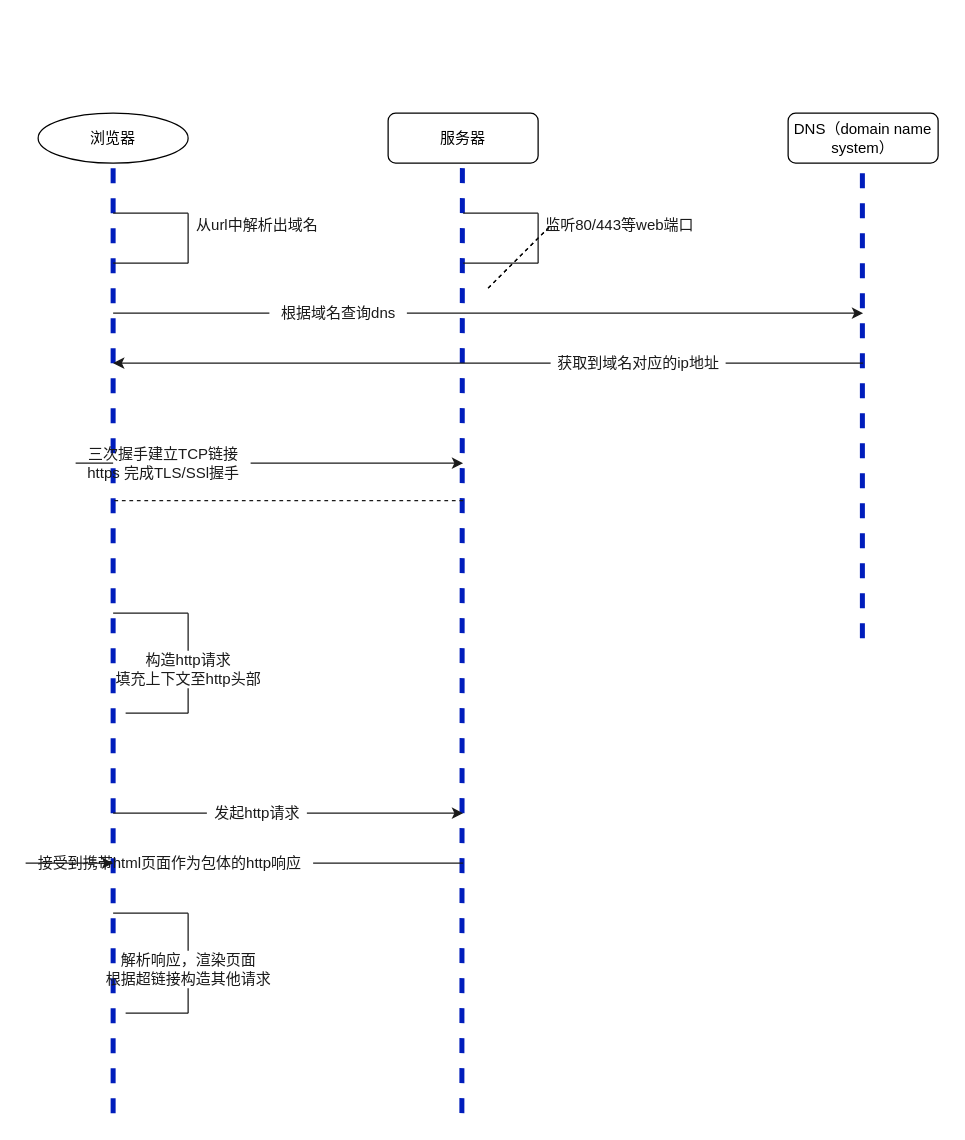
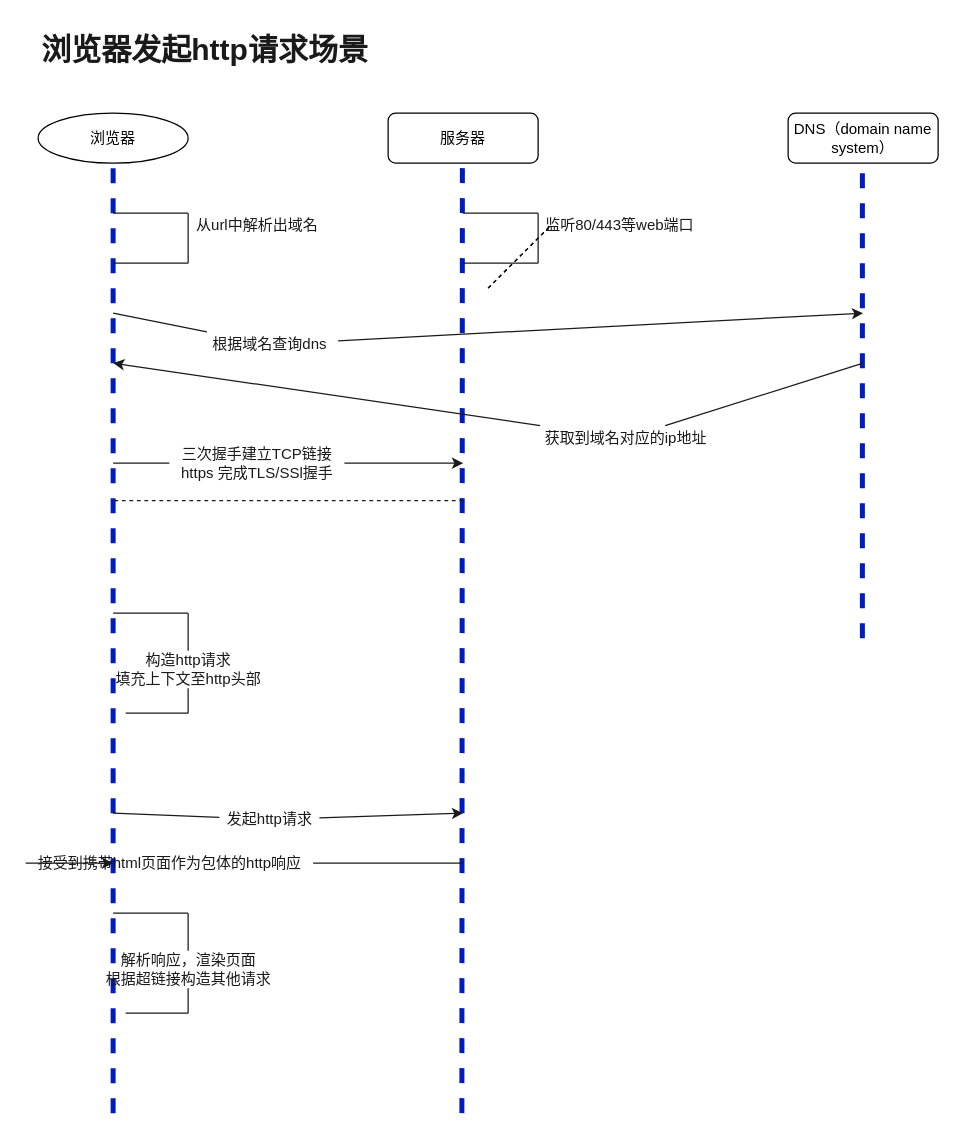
  <mxCell id="0" />
  <mxCell id="1" parent="0" />
  <mxCell id="2" value="浏览器" style="ellipse;whiteSpace=wrap;html=1;" parent="1" vertex="1"><mxGeometry x="30" y="90" width="120" height="40" as="geometry" /></mxCell>
  <mxCell id="3" value="服务器" style="rounded=1;whiteSpace=wrap;html=1;" parent="1" vertex="1"><mxGeometry x="310" y="90" width="120" height="40" as="geometry" /></mxCell>
  <mxCell id="4" value="DNS（domain name system）" style="rounded=1;whiteSpace=wrap;html=1;" parent="1" vertex="1"><mxGeometry x="630" y="90" width="120" height="40" as="geometry" /></mxCell>
  <mxCell id="5" value="" style="endArrow=none;dashed=1;html=1;" parent="1" edge="1"><mxGeometry width="50" height="50" relative="1" as="geometry"><mxPoint x="390" y="230" as="sourcePoint" /><mxPoint x="440" y="180" as="targetPoint" /></mxGeometry></mxCell>
  <mxCell id="6" value="" style="endArrow=none;dashed=1;html=1;" parent="1" edge="1"><mxGeometry width="50" height="50" relative="1" as="geometry"><mxPoint x="390" y="230" as="sourcePoint" /><mxPoint x="440" y="180" as="targetPoint" /></mxGeometry></mxCell>
  <mxCell id="7" value="" style="endArrow=none;dashed=1;html=1;entryX=0.5;entryY=1;entryDx=0;entryDy=0;fillColor=#0050ef;strokeColor=#001DBC;strokeWidth=4;" parent="1" target="2" edge="1"><mxGeometry width="50" height="50" relative="1" as="geometry"><mxPoint x="90" y="890" as="sourcePoint" /><mxPoint x="140" y="180" as="targetPoint" /></mxGeometry></mxCell>
  <mxCell id="8" value="" style="endArrow=none;dashed=1;html=1;entryX=0.5;entryY=1;entryDx=0;entryDy=0;fillColor=#0050ef;strokeColor=#001DBC;strokeWidth=4;" parent="1" edge="1"><mxGeometry width="50" height="50" relative="1" as="geometry"><mxPoint x="369" y="890" as="sourcePoint" /><mxPoint x="369.41" y="130" as="targetPoint" /></mxGeometry></mxCell>
  <mxCell id="9" value="" style="endArrow=none;dashed=1;html=1;entryX=0.5;entryY=1;entryDx=0;entryDy=0;fillColor=#0050ef;strokeColor=#001DBC;strokeWidth=4;" parent="1" edge="1"><mxGeometry width="50" height="50" relative="1" as="geometry"><mxPoint x="689.41" y="510" as="sourcePoint" /><mxPoint x="689.41" y="130" as="targetPoint" /></mxGeometry></mxCell>
+ <mxCell id="10" value="&lt;font color=&quot;#1a1a1a&quot;&gt;浏览器发起http请求场景&lt;/font&gt;" style="text;strokeColor=none;fillColor=none;html=1;fontSize=24;fontStyle=1;verticalAlign=middle;align=left;" parent="1" vertex="1"><mxGeometry x="31" y="20" width="490" height="40" as="geometry" /></mxCell>
  <mxCell id="11" value="" style="endArrow=none;html=1;fontColor=#1A1A1A;strokeWidth=1;strokeColor=#1A1A1A;" edge="1" parent="1"><mxGeometry width="50" height="50" relative="1" as="geometry"><mxPoint x="150" y="170" as="sourcePoint" /><mxPoint x="90" y="170" as="targetPoint" /></mxGeometry></mxCell>
  <mxCell id="12" value="" style="endArrow=none;html=1;fontColor=#1A1A1A;strokeWidth=1;strokeColor=#1A1A1A;" edge="1" parent="1"><mxGeometry width="50" height="50" relative="1" as="geometry"><mxPoint x="150" y="210" as="sourcePoint" /><mxPoint x="150" y="170" as="targetPoint" /></mxGeometry></mxCell>
  <mxCell id="13" value="" style="endArrow=none;html=1;fontColor=#1A1A1A;strokeWidth=1;strokeColor=#1A1A1A;" edge="1" parent="1"><mxGeometry width="50" height="50" relative="1" as="geometry"><mxPoint x="150" y="210" as="sourcePoint" /><mxPoint x="90" y="210" as="targetPoint" /></mxGeometry></mxCell>
  <mxCell id="14" value="从url中解析出域名" style="text;html=1;align=center;verticalAlign=middle;resizable=0;points=[];autosize=1;strokeColor=none;fillColor=none;fontColor=#1A1A1A;" vertex="1" parent="1"><mxGeometry x="150" y="170" width="110" height="20" as="geometry" /></mxCell>
  <mxCell id="15" value="" style="endArrow=none;html=1;fontColor=#1A1A1A;strokeWidth=1;strokeColor=#1A1A1A;" edge="1" parent="1"><mxGeometry width="50" height="50" relative="1" as="geometry"><mxPoint x="430" y="170" as="sourcePoint" /><mxPoint x="370" y="170" as="targetPoint" /></mxGeometry></mxCell>
  <mxCell id="16" value="" style="endArrow=none;html=1;fontColor=#1A1A1A;strokeWidth=1;strokeColor=#1A1A1A;" edge="1" parent="1"><mxGeometry width="50" height="50" relative="1" as="geometry"><mxPoint x="430" y="210" as="sourcePoint" /><mxPoint x="430" y="170" as="targetPoint" /></mxGeometry></mxCell>
  <mxCell id="17" value="" style="endArrow=none;html=1;fontColor=#1A1A1A;strokeWidth=1;strokeColor=#1A1A1A;" edge="1" parent="1"><mxGeometry width="50" height="50" relative="1" as="geometry"><mxPoint x="430" y="210" as="sourcePoint" /><mxPoint x="370" y="210" as="targetPoint" /></mxGeometry></mxCell>
  <mxCell id="18" value="监听80/443等web端口" style="text;html=1;align=center;verticalAlign=middle;resizable=0;points=[];autosize=1;strokeColor=none;fillColor=none;fontColor=#1A1A1A;" vertex="1" parent="1"><mxGeometry x="430" y="170" width="130" height="20" as="geometry" /></mxCell>
  <mxCell id="19" value="" style="endArrow=classic;html=1;fontColor=#1A1A1A;strokeColor=#1A1A1A;strokeWidth=1;startArrow=none;" edge="1" parent="1" source="20"><mxGeometry width="50" height="50" relative="1" as="geometry"><mxPoint x="90" y="250" as="sourcePoint" /><mxPoint x="690" y="250" as="targetPoint" /></mxGeometry></mxCell>
- <mxCell id="20" value="根据域名查询dns" style="text;html=1;align=center;verticalAlign=middle;resizable=0;points=[];autosize=1;strokeColor=none;fillColor=none;fontColor=#1A1A1A;" vertex="1" parent="1"><mxGeometry x="215" y="240" width="110" height="20" as="geometry" /></mxCell>
+ <mxCell id="20" value="根据域名查询dns" style="text;html=1;align=center;verticalAlign=middle;resizable=0;points=[];autosize=1;strokeColor=none;fillColor=none;fontColor=#1A1A1A;" vertex="1" parent="1"><mxGeometry x="160" y="265" width="110" height="20" as="geometry" /></mxCell>
  <mxCell id="21" value="" style="endArrow=none;html=1;fontColor=#1A1A1A;strokeColor=#1A1A1A;strokeWidth=1;" edge="1" parent="1" target="20"><mxGeometry width="50" height="50" relative="1" as="geometry"><mxPoint x="90" y="250" as="sourcePoint" /><mxPoint x="690" y="250" as="targetPoint" /></mxGeometry></mxCell>
  <mxCell id="22" value="" style="endArrow=classic;html=1;fontColor=#1A1A1A;strokeColor=#1A1A1A;strokeWidth=1;startArrow=none;" edge="1" parent="1" source="23"><mxGeometry width="50" height="50" relative="1" as="geometry"><mxPoint x="690" y="290" as="sourcePoint" /><mxPoint x="90" y="290" as="targetPoint" /></mxGeometry></mxCell>
- <mxCell id="23" value="获取到域名对应的ip地址" style="text;html=1;align=center;verticalAlign=middle;resizable=0;points=[];autosize=1;strokeColor=none;fillColor=none;fontColor=#1A1A1A;" vertex="1" parent="1"><mxGeometry x="440" y="280" width="140" height="20" as="geometry" /></mxCell>
+ <mxCell id="23" value="获取到域名对应的ip地址" style="text;html=1;align=center;verticalAlign=middle;resizable=0;points=[];autosize=1;strokeColor=none;fillColor=none;fontColor=#1A1A1A;" vertex="1" parent="1"><mxGeometry x="430" y="340" width="140" height="20" as="geometry" /></mxCell>
  <mxCell id="24" value="" style="endArrow=none;html=1;fontColor=#1A1A1A;strokeColor=#1A1A1A;strokeWidth=1;" edge="1" parent="1" target="23"><mxGeometry width="50" height="50" relative="1" as="geometry"><mxPoint x="690" y="290" as="sourcePoint" /><mxPoint x="90" y="290" as="targetPoint" /></mxGeometry></mxCell>
  <mxCell id="25" value="" style="endArrow=classic;html=1;fontColor=#1A1A1A;strokeColor=#1A1A1A;strokeWidth=1;startArrow=none;" edge="1" parent="1" source="26"><mxGeometry width="50" height="50" relative="1" as="geometry"><mxPoint x="90" y="370" as="sourcePoint" /><mxPoint x="370" y="370" as="targetPoint" /></mxGeometry></mxCell>
- <mxCell id="26" value="三次握手建立TCP链接&lt;br&gt;https 完成TLS/SSl握手" style="text;html=1;align=center;verticalAlign=middle;resizable=0;points=[];autosize=1;strokeColor=none;fillColor=none;fontColor=#1A1A1A;" vertex="1" parent="1"><mxGeometry x="60" y="355" width="140" height="30" as="geometry" /></mxCell>
+ <mxCell id="26" value="三次握手建立TCP链接&lt;br&gt;https 完成TLS/SSl握手" style="text;html=1;align=center;verticalAlign=middle;resizable=0;points=[];autosize=1;strokeColor=none;fillColor=none;fontColor=#1A1A1A;" vertex="1" parent="1"><mxGeometry x="135" y="355" width="140" height="30" as="geometry" /></mxCell>
  <mxCell id="27" value="" style="endArrow=none;html=1;fontColor=#1A1A1A;strokeColor=#1A1A1A;strokeWidth=1;" edge="1" parent="1" target="26"><mxGeometry width="50" height="50" relative="1" as="geometry"><mxPoint x="90" y="370" as="sourcePoint" /><mxPoint x="370" y="370" as="targetPoint" /></mxGeometry></mxCell>
  <mxCell id="28" value="" style="endArrow=none;dashed=1;html=1;fontColor=#1A1A1A;strokeColor=#1A1A1A;strokeWidth=1;" edge="1" parent="1"><mxGeometry width="50" height="50" relative="1" as="geometry"><mxPoint x="370" y="400" as="sourcePoint" /><mxPoint x="90" y="400" as="targetPoint" /></mxGeometry></mxCell>
  <mxCell id="29" value="构造http请求&lt;br&gt;填充上下文至http头部" style="text;html=1;align=center;verticalAlign=middle;resizable=0;points=[];autosize=1;strokeColor=none;fillColor=none;fontColor=#1A1A1A;" vertex="1" parent="1"><mxGeometry x="85" y="520" width="130" height="30" as="geometry" /></mxCell>
  <mxCell id="30" value="" style="endArrow=classic;html=1;fontColor=#1A1A1A;strokeColor=#1A1A1A;strokeWidth=1;startArrow=none;" edge="1" parent="1" source="31"><mxGeometry width="50" height="50" relative="1" as="geometry"><mxPoint x="90" y="650" as="sourcePoint" /><mxPoint x="370" y="650" as="targetPoint" /></mxGeometry></mxCell>
- <mxCell id="31" value="发起http请求" style="text;html=1;align=center;verticalAlign=middle;resizable=0;points=[];autosize=1;strokeColor=none;fillColor=none;fontColor=#1A1A1A;" vertex="1" parent="1"><mxGeometry x="165" y="640" width="80" height="20" as="geometry" /></mxCell>
+ <mxCell id="31" value="发起http请求" style="text;html=1;align=center;verticalAlign=middle;resizable=0;points=[];autosize=1;strokeColor=none;fillColor=none;fontColor=#1A1A1A;" vertex="1" parent="1"><mxGeometry x="175" y="645" width="80" height="20" as="geometry" /></mxCell>
  <mxCell id="32" value="" style="endArrow=none;html=1;fontColor=#1A1A1A;strokeColor=#1A1A1A;strokeWidth=1;" edge="1" parent="1" target="31"><mxGeometry width="50" height="50" relative="1" as="geometry"><mxPoint x="90" y="650" as="sourcePoint" /><mxPoint x="370" y="650" as="targetPoint" /></mxGeometry></mxCell>
  <mxCell id="33" value="" style="endArrow=classic;html=1;fontColor=#1A1A1A;strokeColor=#1A1A1A;strokeWidth=1;startArrow=none;" edge="1" parent="1" source="34"><mxGeometry width="50" height="50" relative="1" as="geometry"><mxPoint x="370" y="690" as="sourcePoint" /><mxPoint x="90" y="690" as="targetPoint" /></mxGeometry></mxCell>
  <mxCell id="34" value="接受到携带html页面作为包体的http响应" style="text;html=1;align=center;verticalAlign=middle;resizable=0;points=[];autosize=1;strokeColor=none;fillColor=none;fontColor=#1A1A1A;" vertex="1" parent="1"><mxGeometry x="20" y="680" width="230" height="20" as="geometry" /></mxCell>
  <mxCell id="35" value="" style="endArrow=none;html=1;fontColor=#1A1A1A;strokeColor=#1A1A1A;strokeWidth=1;" edge="1" parent="1" target="34"><mxGeometry width="50" height="50" relative="1" as="geometry"><mxPoint x="370" y="690" as="sourcePoint" /><mxPoint x="90" y="690" as="targetPoint" /></mxGeometry></mxCell>
  <mxCell id="36" value="" style="group" vertex="1" connectable="0" parent="1"><mxGeometry x="90" y="490" width="60" height="80" as="geometry" /></mxCell>
  <mxCell id="37" value="" style="endArrow=none;html=1;fontColor=#1A1A1A;strokeColor=#1A1A1A;strokeWidth=1;" edge="1" parent="36"><mxGeometry width="50" height="50" relative="1" as="geometry"><mxPoint as="sourcePoint" /><mxPoint x="60" as="targetPoint" /></mxGeometry></mxCell>
  <mxCell id="38" value="" style="endArrow=none;html=1;fontColor=#1A1A1A;strokeColor=#1A1A1A;strokeWidth=1;startArrow=none;" edge="1" parent="36" source="29"><mxGeometry width="50" height="50" relative="1" as="geometry"><mxPoint x="60" as="sourcePoint" /><mxPoint x="60" y="80" as="targetPoint" /></mxGeometry></mxCell>
  <mxCell id="39" value="" style="endArrow=none;html=1;fontColor=#1A1A1A;strokeColor=#1A1A1A;strokeWidth=1;" edge="1" parent="36"><mxGeometry width="50" height="50" relative="1" as="geometry"><mxPoint x="10" y="80" as="sourcePoint" /><mxPoint x="60" y="80" as="targetPoint" /></mxGeometry></mxCell>
  <mxCell id="40" value="" style="endArrow=none;html=1;fontColor=#1A1A1A;strokeColor=#1A1A1A;strokeWidth=1;" edge="1" parent="36" target="29"><mxGeometry width="50" height="50" relative="1" as="geometry"><mxPoint x="60" as="sourcePoint" /><mxPoint x="60" y="80" as="targetPoint" /></mxGeometry></mxCell>
  <mxCell id="41" value="解析响应，渲染页面&lt;br&gt;根据超链接构造其他请求" style="text;html=1;align=center;verticalAlign=middle;resizable=0;points=[];autosize=1;strokeColor=none;fillColor=none;fontColor=#1A1A1A;" vertex="1" parent="1"><mxGeometry x="75" y="760" width="150" height="30" as="geometry" /></mxCell>
  <mxCell id="42" value="" style="group" vertex="1" connectable="0" parent="1"><mxGeometry x="90" y="730" width="60" height="80" as="geometry" /></mxCell>
  <mxCell id="43" value="" style="endArrow=none;html=1;fontColor=#1A1A1A;strokeColor=#1A1A1A;strokeWidth=1;" edge="1" parent="42"><mxGeometry width="50" height="50" relative="1" as="geometry"><mxPoint as="sourcePoint" /><mxPoint x="60" as="targetPoint" /></mxGeometry></mxCell>
  <mxCell id="44" value="" style="endArrow=none;html=1;fontColor=#1A1A1A;strokeColor=#1A1A1A;strokeWidth=1;startArrow=none;" edge="1" parent="42" source="41"><mxGeometry width="50" height="50" relative="1" as="geometry"><mxPoint x="60" as="sourcePoint" /><mxPoint x="60" y="80" as="targetPoint" /></mxGeometry></mxCell>
  <mxCell id="45" value="" style="endArrow=none;html=1;fontColor=#1A1A1A;strokeColor=#1A1A1A;strokeWidth=1;" edge="1" parent="42"><mxGeometry width="50" height="50" relative="1" as="geometry"><mxPoint x="10" y="80" as="sourcePoint" /><mxPoint x="60" y="80" as="targetPoint" /></mxGeometry></mxCell>
  <mxCell id="46" value="" style="endArrow=none;html=1;fontColor=#1A1A1A;strokeColor=#1A1A1A;strokeWidth=1;" edge="1" parent="42" target="41"><mxGeometry width="50" height="50" relative="1" as="geometry"><mxPoint x="60" as="sourcePoint" /><mxPoint x="60" y="80" as="targetPoint" /></mxGeometry></mxCell>
